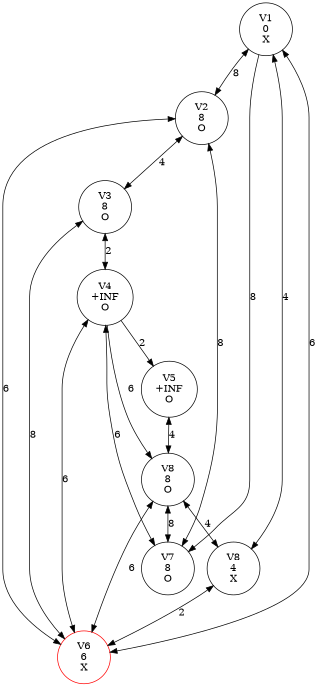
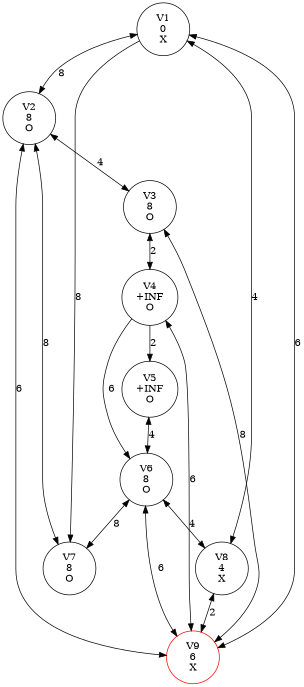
  digraph {
    node [shape=circle]
    edge [dir=both]
    n1 [label="V1\n0\nX"]
    n2 [label="V2\n8\nO"]
    n3 [label="V7\n8\nO"]
    n4 [label="V8\n4\nX"]
-   n5 [color=Red label="V6\n6\nX"]
+   n5 [color=Red label="V9\n6\nX"]
    n6 [label="V3\n8\nO"]
    n7 [label="V4\n+INF\nO"]
-   n8 [label="V8\n8\nO"]
+   n8 [label="V6\n8\nO"]
    n9 [label="V5\n+INF\nO"]
    n1 -> n2 [label=8]
    n1 -> n3 [label=8 dir=""]
    n1 -> n4 [label=4]
    n1 -> n5 [label=6]
    n2 -> n3 [label=8]
    n2 -> n5 [label=6]
    n2 -> n6 [label=4]
    n4 -> n5 [label=2]
    n6 -> n5 [label=8]
    n6 -> n7 [label=2]
-   n7 -> n3 [label=6]
    n7 -> n5 [label=6]
    n7 -> n8 [label=6 dir=""]
    n7 -> n9 [label=2 dir=""]
    n8 -> n3 [label=8]
    n8 -> n4 [label=4]
    n8 -> n5 [label=6]
    n9 -> n8 [label=4]
  }
